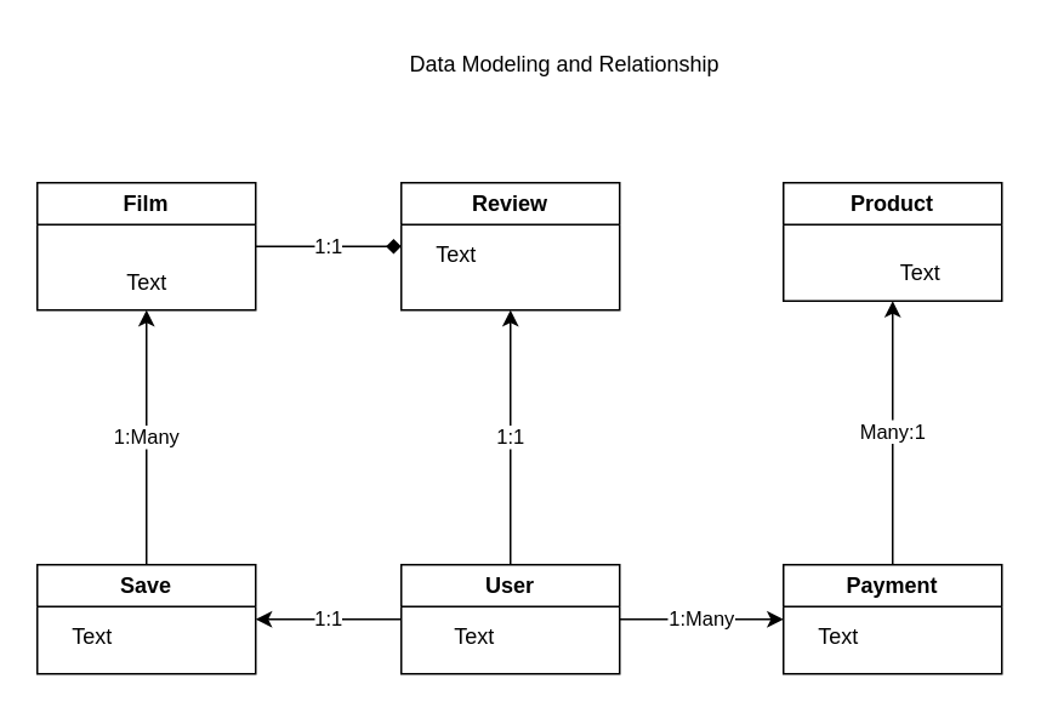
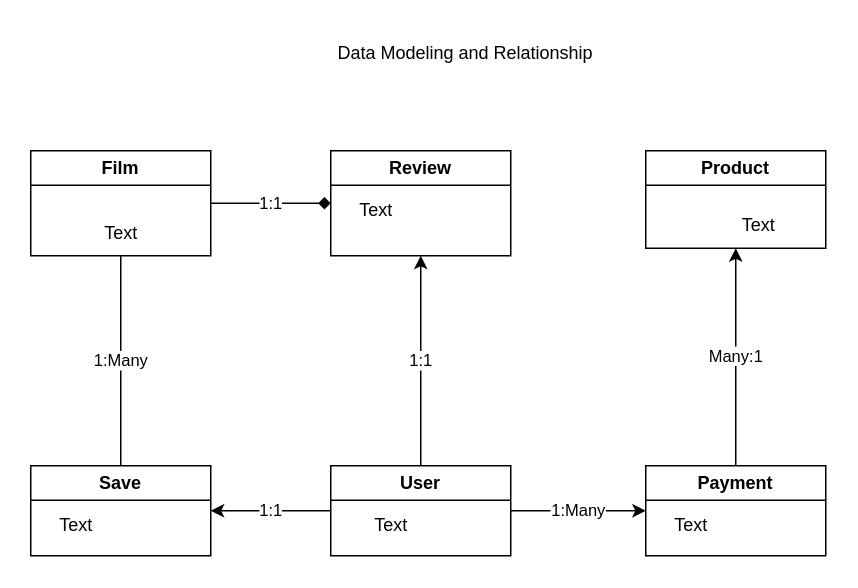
  <mxCell id="0" />
  <mxCell id="1" parent="0" />
  <mxCell id="2" value="1:1" style="edgeStyle=none;html=1;entryX=0;entryY=0.5;entryDx=0;entryDy=0;exitX=1;exitY=0.5;exitDx=0;exitDy=0;endArrow=diamond;" parent="1" source="11" target="13" edge="1"><mxGeometry relative="1" as="geometry"><mxPoint x="160" y="130" as="sourcePoint" /><mxPoint x="220" y="130" as="targetPoint" /></mxGeometry></mxCell>
  <mxCell id="3" value="1:1" style="edgeStyle=none;html=1;exitX=0.5;exitY=0;exitDx=0;exitDy=0;entryX=0.5;entryY=1;entryDx=0;entryDy=0;" parent="1" source="9" target="13" edge="1"><mxGeometry relative="1" as="geometry"><mxPoint x="280" y="310" as="sourcePoint" /><mxPoint x="280" y="160" as="targetPoint" /></mxGeometry></mxCell>
  <mxCell id="4" value="1:1" style="edgeStyle=none;html=1;exitX=0;exitY=0.5;exitDx=0;exitDy=0;entryX=1;entryY=0.5;entryDx=0;entryDy=0;" parent="1" source="9" target="10" edge="1"><mxGeometry relative="1" as="geometry"><mxPoint x="220" y="340" as="sourcePoint" /><mxPoint x="140" y="340" as="targetPoint" /></mxGeometry></mxCell>
  <mxCell id="5" value="1:Many" style="edgeStyle=none;html=1;exitX=1;exitY=0.5;exitDx=0;exitDy=0;entryX=0;entryY=0.5;entryDx=0;entryDy=0;" parent="1" source="9" target="14" edge="1"><mxGeometry relative="1" as="geometry"><mxPoint x="340" y="340" as="sourcePoint" /><mxPoint x="430" y="340" as="targetPoint" /></mxGeometry></mxCell>
- <mxCell id="6" value="1:Many" style="edgeStyle=none;html=1;exitX=0.5;exitY=0;exitDx=0;exitDy=0;entryX=0.5;entryY=1;entryDx=0;entryDy=0;" parent="1" source="10" target="11" edge="1"><mxGeometry relative="1" as="geometry"><mxPoint x="80" y="310" as="sourcePoint" /><mxPoint x="80" y="190" as="targetPoint" /></mxGeometry></mxCell>
+ <mxCell id="6" value="1:Many" style="edgeStyle=none;html=1;exitX=0.5;exitY=0;exitDx=0;exitDy=0;entryX=0.5;entryY=1;entryDx=0;entryDy=0;endArrow=none;" parent="1" source="10" target="11" edge="1"><mxGeometry relative="1" as="geometry"><mxPoint x="80" y="310" as="sourcePoint" /><mxPoint x="80" y="190" as="targetPoint" /></mxGeometry></mxCell>
  <mxCell id="7" value="Many:1" style="edgeStyle=none;html=1;entryX=0.5;entryY=1;entryDx=0;entryDy=0;" parent="1" source="14" target="15" edge="1"><mxGeometry relative="1" as="geometry"><mxPoint x="490" y="310" as="sourcePoint" /><mxPoint x="490" y="160" as="targetPoint" /></mxGeometry></mxCell>
  <mxCell id="8" value="Data Modeling and Relationship" style="text;html=1;strokeColor=none;fillColor=none;align=center;verticalAlign=middle;whiteSpace=wrap;rounded=0;" parent="1" vertex="1"><mxGeometry x="200" y="20" width="220" height="30" as="geometry" /></mxCell>
  <mxCell id="9" value="User" style="swimlane;whiteSpace=wrap;html=1;" vertex="1" parent="1"><mxGeometry x="220" y="310" width="120" height="60" as="geometry" /></mxCell>
  <mxCell id="10" value="Save" style="swimlane;whiteSpace=wrap;html=1;" vertex="1" parent="1"><mxGeometry x="20" y="310" width="120" height="60" as="geometry" /></mxCell>
  <mxCell id="11" value="Film" style="swimlane;whiteSpace=wrap;html=1;" vertex="1" parent="1"><mxGeometry x="20" y="100" width="120" height="70" as="geometry" /></mxCell>
  <mxCell id="12" value="Text" style="text;html=1;align=center;verticalAlign=middle;resizable=0;points=[];autosize=1;strokeColor=none;fillColor=none;" vertex="1" parent="11"><mxGeometry x="35" y="40" width="50" height="30" as="geometry" /></mxCell>
  <mxCell id="13" value="Review" style="swimlane;whiteSpace=wrap;html=1;" vertex="1" parent="1"><mxGeometry x="220" y="100" width="120" height="70" as="geometry" /></mxCell>
  <mxCell id="14" value="Payment" style="swimlane;whiteSpace=wrap;html=1;" vertex="1" parent="1"><mxGeometry x="430" y="310" width="120" height="60" as="geometry" /></mxCell>
  <mxCell id="15" value="Product" style="swimlane;whiteSpace=wrap;html=1;" vertex="1" parent="1"><mxGeometry x="430" y="100" width="120" height="65" as="geometry" /></mxCell>
  <mxCell id="16" value="Text" style="text;html=1;align=center;verticalAlign=middle;resizable=0;points=[];autosize=1;strokeColor=none;fillColor=none;" vertex="1" parent="15"><mxGeometry x="50" y="35" width="50" height="30" as="geometry" /></mxCell>
  <mxCell id="17" value="Text" style="text;html=1;align=center;verticalAlign=middle;resizable=0;points=[];autosize=1;strokeColor=none;fillColor=none;" vertex="1" parent="1"><mxGeometry x="25" y="335" width="50" height="30" as="geometry" /></mxCell>
  <mxCell id="18" value="Text" style="text;html=1;align=center;verticalAlign=middle;resizable=0;points=[];autosize=1;strokeColor=none;fillColor=none;" vertex="1" parent="1"><mxGeometry x="235" y="335" width="50" height="30" as="geometry" /></mxCell>
  <mxCell id="19" value="Text" style="text;html=1;align=center;verticalAlign=middle;resizable=0;points=[];autosize=1;strokeColor=none;fillColor=none;" vertex="1" parent="1"><mxGeometry x="435" y="335" width="50" height="30" as="geometry" /></mxCell>
  <mxCell id="20" value="Text" style="text;html=1;align=center;verticalAlign=middle;resizable=0;points=[];autosize=1;strokeColor=none;fillColor=none;" vertex="1" parent="1"><mxGeometry x="225" y="125" width="50" height="30" as="geometry" /></mxCell>
